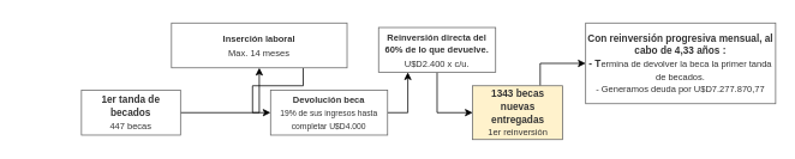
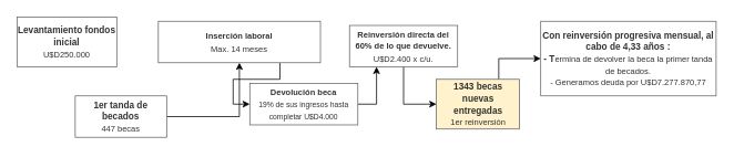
  <mxCell id="0" />
  <mxCell id="1" parent="0" />
+ <mxCell id="2" value="&lt;font&gt;&lt;b style=&quot;font-size: 11px&quot;&gt;Levantamiento fondos inicial&lt;br&gt;&lt;/b&gt;&lt;font style=&quot;font-size: 10px&quot;&gt;U$D250.000&lt;/font&gt;&lt;br&gt;&lt;/font&gt;" style="rounded=0;whiteSpace=wrap;html=1;strokeColor=#666666;fontColor=#333333;fillColor=#FFFFFF;" vertex="1" parent="1"><mxGeometry x="20" y="20" width="120" height="60" as="geometry" /></mxCell>
  <mxCell id="3" style="edgeStyle=orthogonalEdgeStyle;rounded=0;orthogonalLoop=1;jettySize=auto;html=1;exitX=1;exitY=0.5;exitDx=0;exitDy=0;strokeColor=#000000;" edge="1" parent="1" source="4" target="6"><mxGeometry relative="1" as="geometry" /></mxCell>
- <mxCell id="4" value="&lt;font&gt;&lt;b style=&quot;font-size: 11px&quot;&gt;1er tanda de becados&lt;br&gt;&lt;/b&gt;&lt;font style=&quot;font-size: 10px&quot;&gt;447 becas&lt;/font&gt;&lt;br&gt;&lt;/font&gt;" style="rounded=0;whiteSpace=wrap;html=1;strokeColor=#666666;fontColor=#333333;fillColor=#FFFFFF;" vertex="1" parent="1"><mxGeometry x="90" y="100" width="110" height="50" as="geometry" /></mxCell>
+ <mxCell id="4" value="&lt;font&gt;&lt;b style=&quot;font-size: 11px&quot;&gt;1er tanda de becados&lt;br&gt;&lt;/b&gt;&lt;font style=&quot;font-size: 10px&quot;&gt;447 becas&lt;/font&gt;&lt;br&gt;&lt;/font&gt;" style="rounded=0;whiteSpace=wrap;html=1;strokeColor=#666666;fontColor=#333333;fillColor=#FFFFFF;" vertex="1" parent="1"><mxGeometry x="90" y="115" width="110" height="50" as="geometry" /></mxCell>
  <mxCell id="5" style="edgeStyle=orthogonalEdgeStyle;rounded=0;orthogonalLoop=1;jettySize=auto;html=1;exitX=0.75;exitY=1;exitDx=0;exitDy=0;entryX=0;entryY=0.5;entryDx=0;entryDy=0;strokeColor=#000000;" edge="1" parent="1" source="6" target="8"><mxGeometry relative="1" as="geometry" /></mxCell>
  <mxCell id="6" value="&lt;font style=&quot;font-size: 10px&quot;&gt;&lt;b&gt;Inserción laboral&lt;br&gt;&lt;/b&gt;Max. 14 meses&lt;br&gt;&lt;/font&gt;" style="rounded=0;whiteSpace=wrap;html=1;strokeColor=#666666;fontColor=#333333;fillColor=#FFFFFF;" vertex="1" parent="1"><mxGeometry x="190" y="25" width="195" height="50" as="geometry" /></mxCell>
  <mxCell id="7" style="edgeStyle=orthogonalEdgeStyle;rounded=0;orthogonalLoop=1;jettySize=auto;html=1;exitX=1;exitY=0.5;exitDx=0;exitDy=0;entryX=0.25;entryY=1;entryDx=0;entryDy=0;strokeColor=#000000;" edge="1" parent="1" source="8" target="10"><mxGeometry relative="1" as="geometry" /></mxCell>
  <mxCell id="8" value="&lt;font&gt;&lt;b style=&quot;font-size: 10px&quot;&gt;Devolución beca&lt;/b&gt;&lt;span style=&quot;font-size: 10px&quot;&gt;&lt;br&gt;&lt;/span&gt;&lt;font style=&quot;font-size: 9px&quot;&gt;19% de sus ingresos hasta completar U$D4.000&lt;/font&gt;&lt;br&gt;&lt;/font&gt;" style="rounded=0;whiteSpace=wrap;html=1;strokeColor=#666666;fontColor=#333333;fillColor=#FFFFFF;" vertex="1" parent="1"><mxGeometry x="300" y="100" width="130" height="50" as="geometry" /></mxCell>
  <mxCell id="9" style="edgeStyle=orthogonalEdgeStyle;rounded=0;orthogonalLoop=1;jettySize=auto;html=1;exitX=0.5;exitY=1;exitDx=0;exitDy=0;entryX=0;entryY=0.5;entryDx=0;entryDy=0;strokeColor=#000000;" edge="1" parent="1" source="10" target="12"><mxGeometry relative="1" as="geometry" /></mxCell>
  <mxCell id="10" value="&lt;font style=&quot;font-size: 10px&quot;&gt;&lt;b&gt;Reinversión directa del 60% de lo que devuelve.&lt;br&gt;&lt;/b&gt;U$D2.400 x c/u.&lt;br&gt;&lt;/font&gt;" style="rounded=0;whiteSpace=wrap;html=1;strokeColor=#666666;fontColor=#333333;fillColor=#FFFFFF;" vertex="1" parent="1"><mxGeometry x="420" y="30" width="130" height="50" as="geometry" /></mxCell>
  <mxCell id="11" style="edgeStyle=orthogonalEdgeStyle;rounded=0;orthogonalLoop=1;jettySize=auto;html=1;exitX=0.75;exitY=0;exitDx=0;exitDy=0;entryX=0;entryY=0.5;entryDx=0;entryDy=0;strokeColor=#000000;" edge="1" parent="1" source="12" target="13"><mxGeometry relative="1" as="geometry" /></mxCell>
  <mxCell id="12" value="&lt;font&gt;&lt;b style=&quot;font-size: 11px&quot;&gt;1343 becas nuevas entregadas&lt;br&gt;&lt;/b&gt;&lt;font style=&quot;font-size: 10px&quot;&gt;1er reinversión&lt;/font&gt;&lt;br&gt;&lt;/font&gt;" style="rounded=0;whiteSpace=wrap;html=1;strokeColor=#666666;fontColor=#333333;fillColor=#fff2cc;" vertex="1" parent="1"><mxGeometry x="524.5" y="95" width="100" height="60" as="geometry" /></mxCell>
  <mxCell id="13" value="&lt;font style=&quot;font-size: 10px&quot;&gt;&lt;span style=&quot;font-weight: bold ; font-size: 11px&quot;&gt;Con reinversión progresiva mensual, al cabo de 4,33 años :&lt;/span&gt;&lt;br&gt;&lt;span style=&quot;font-weight: bold ; font-size: 11px&quot;&gt;- T&lt;/span&gt;&lt;font style=&quot;font-size: 10px&quot;&gt;ermina de devolver la beca la primer tanda de becados.&lt;br&gt;&lt;/font&gt;- Generamos deuda por U$D7.277.870,77&lt;br&gt;&lt;/font&gt;" style="rounded=0;whiteSpace=wrap;html=1;strokeColor=#666666;fontColor=#333333;fillColor=#FFFFFF;" vertex="1" parent="1"><mxGeometry x="650" y="25" width="211" height="90" as="geometry" /></mxCell>
